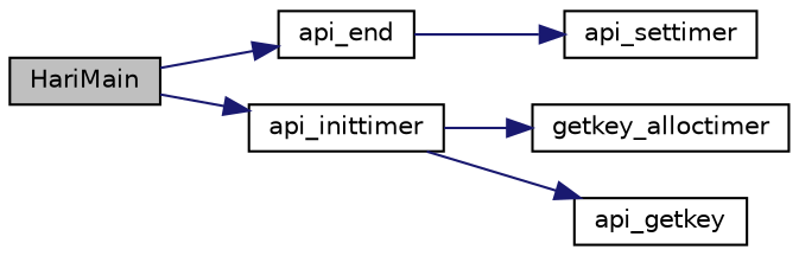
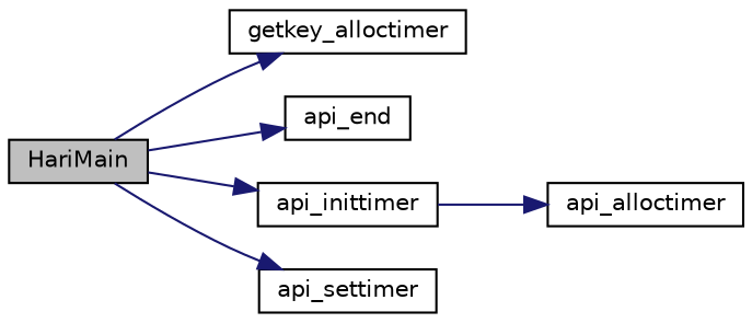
  digraph {
    rankdir=LR
    node [color=black fillcolor=white fontname=Helvetica fontsize=10 shape=record style=filled]
    edge [color=midnightblue fontname=Helvetica fontsize=10 labelfontname=Helvetica labelfontsize=10 style=solid]
    n1 [fillcolor=grey75 fontcolor=black height=0.2 label=HariMain width=0.4]
    n2 [height=0.2 label=getkey_alloctimer width=0.4]
    n3 [height=0.2 label=api_end width=0.4]
    n4 [height=0.2 label=api_inittimer width=0.4]
    n5 [height=0.2 label=api_settimer width=0.4]
-   n6 [height=0.2 label=api_getkey width=0.4]
-   n4 -> n2
+   n6 [height=0.2 label=api_alloctimer width=0.4]
+   n1 -> n2
    n1 -> n3
    n1 -> n4
-   n3 -> n5
+   n1 -> n5
    n4 -> n6
  }
